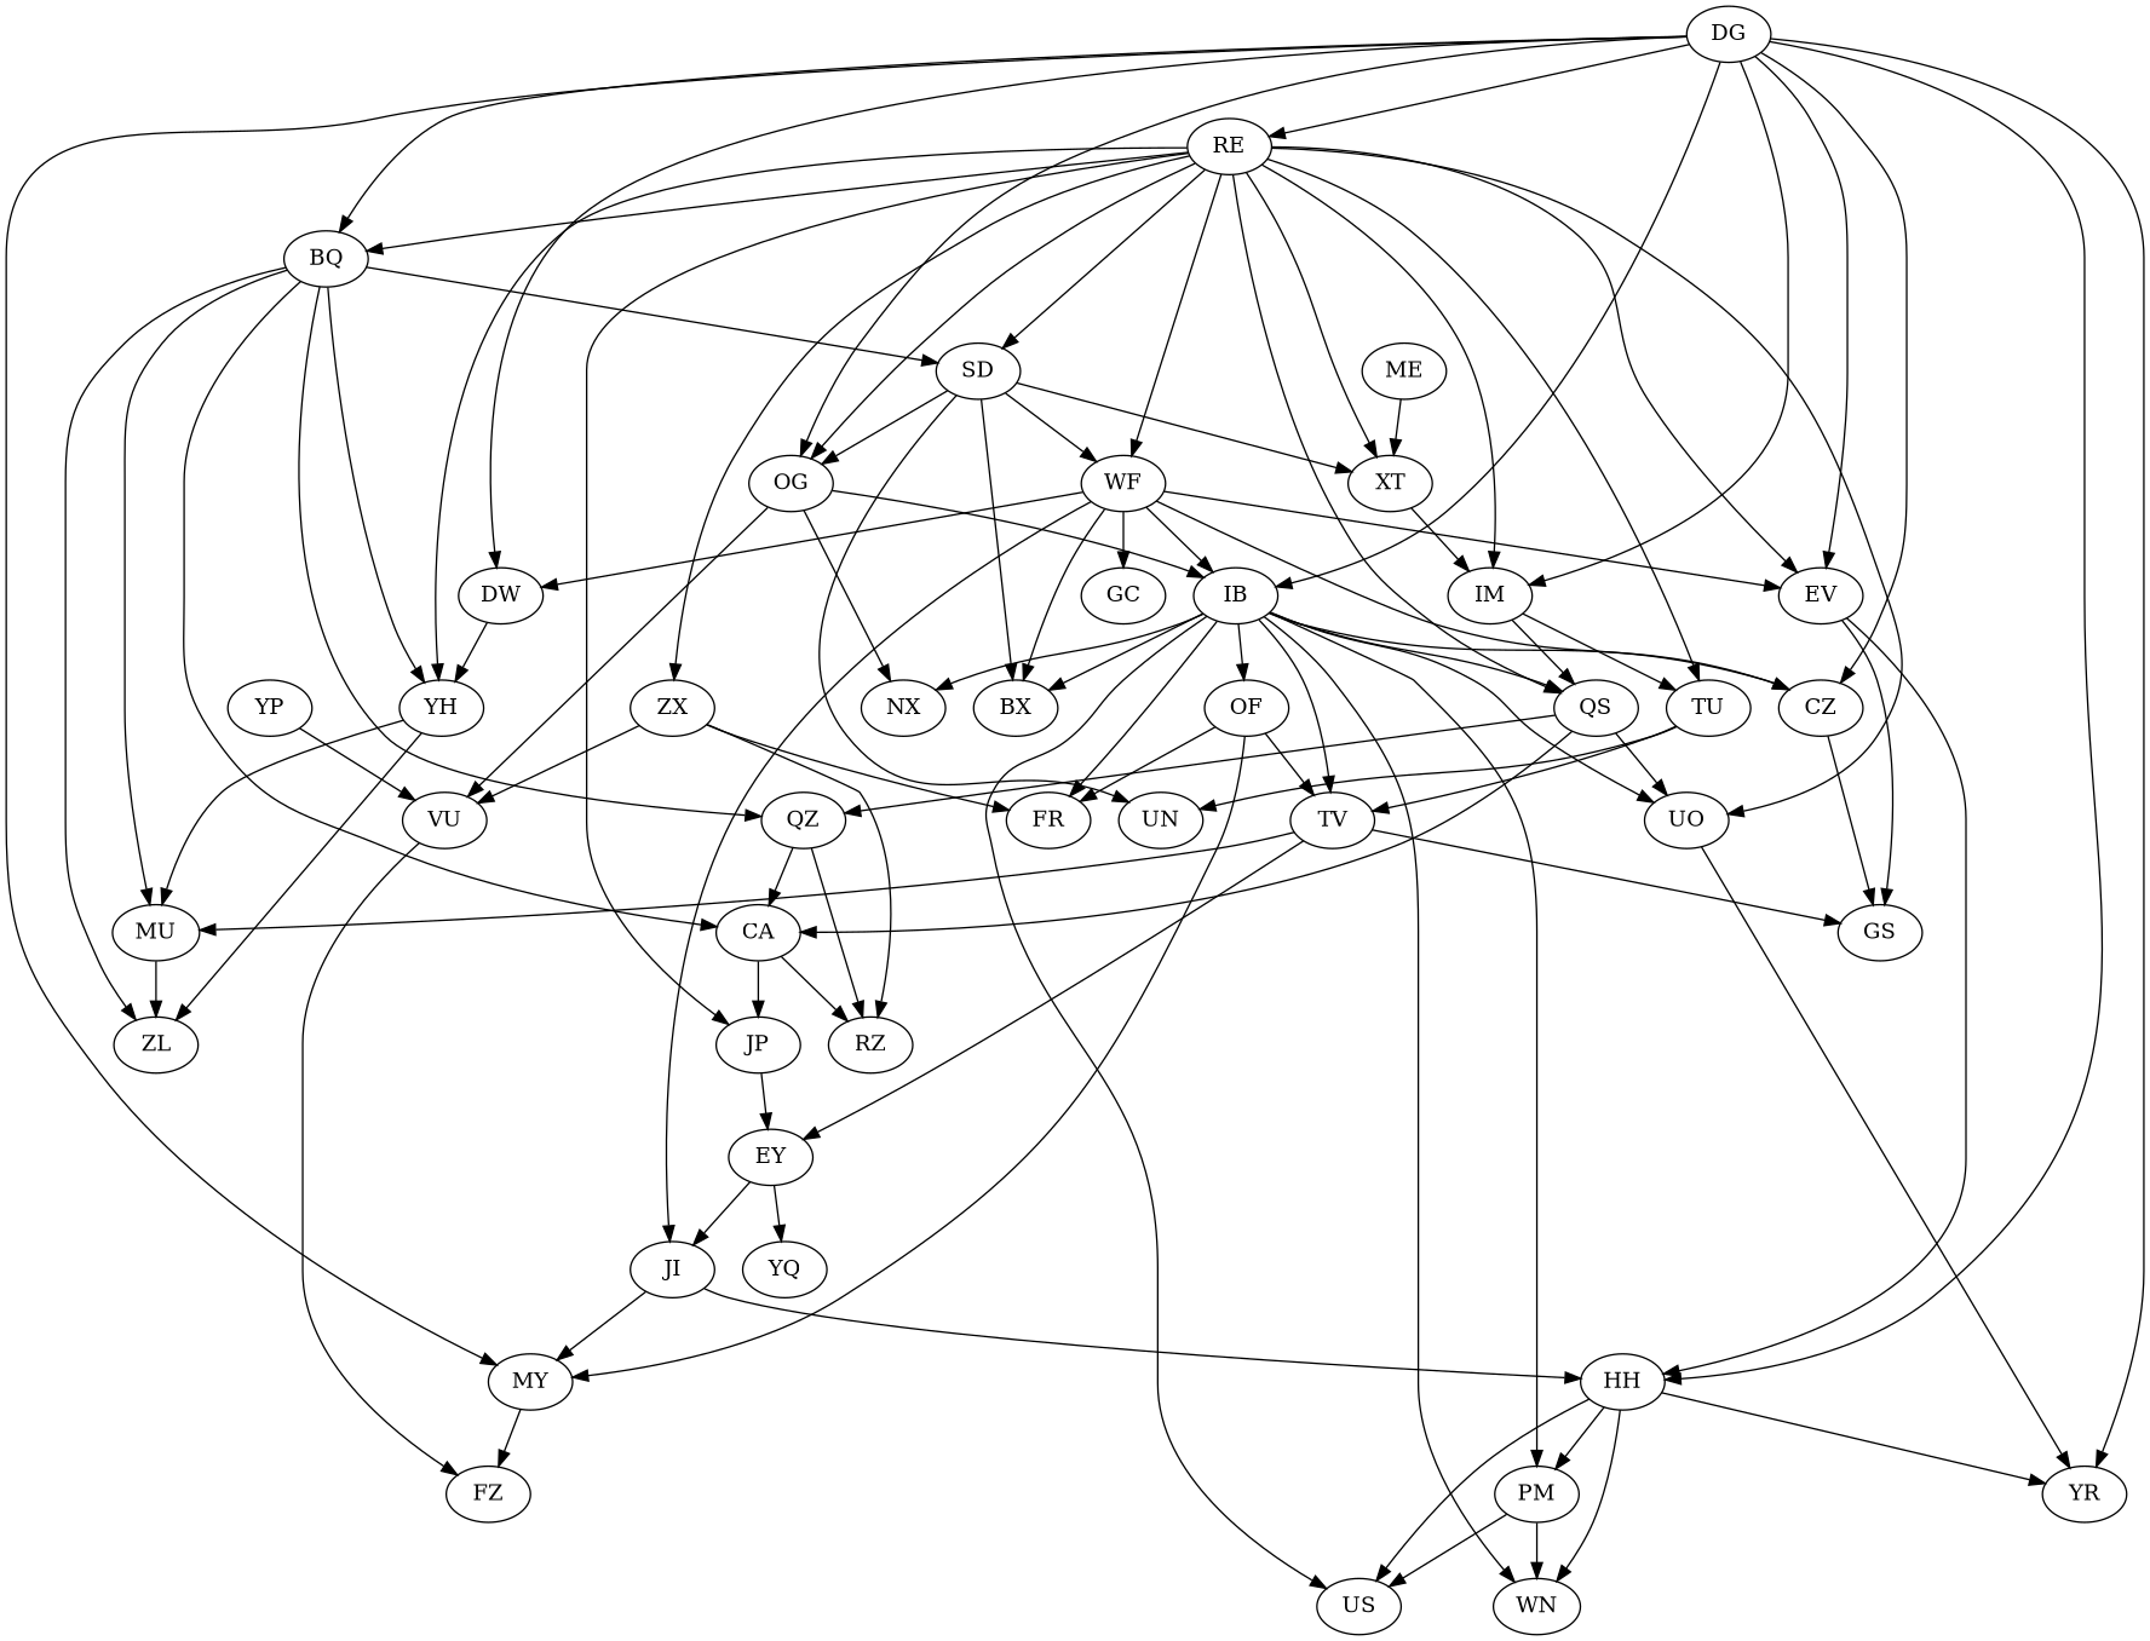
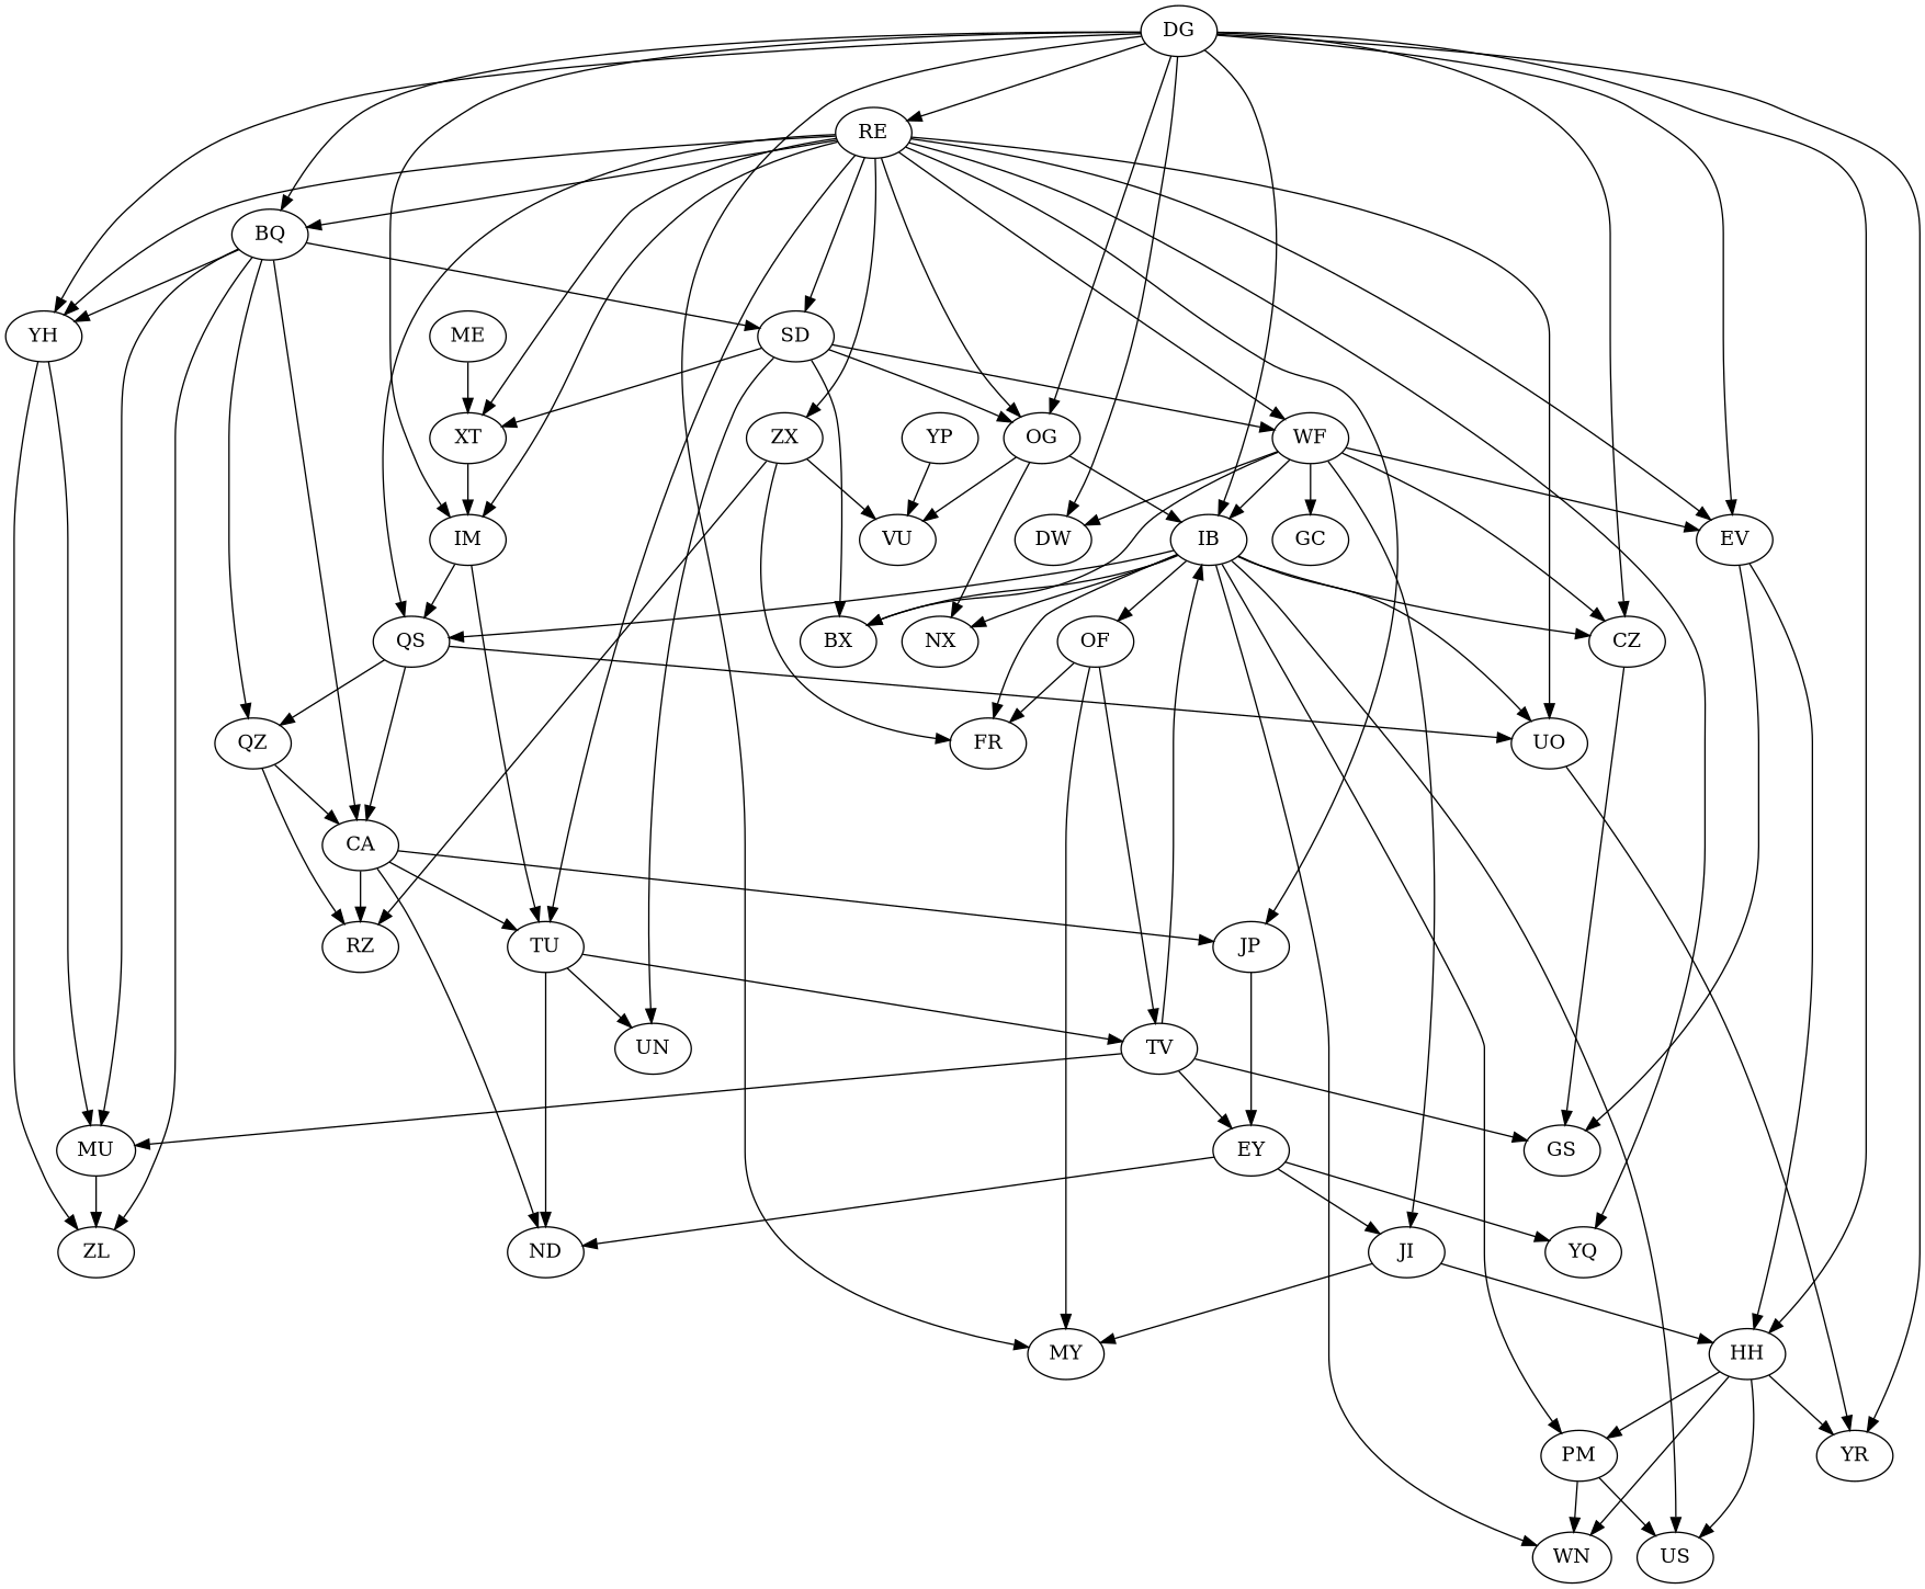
  digraph {
    DG
    DW
    YH
    OG
    EV
    CZ
    HH
    MY
    BQ
    IM
    IB
    RE
    YR
    MU
    ZL
    NX
    VU
    GS
    PM
    WN
    US
-   FZ
    QZ
    CA
    SD
    QS
    TU
    OF
    TV
    FR
    UO
    BX
    YQ
    XT
    ZX
    JP
    WF
    RZ
+   ND
    UN
    EY
    JI
    GC
    YP
    ME
    DG -> DW
-   DW -> YH
+   DG -> YH
    DG -> OG
    DG -> EV
    DG -> CZ
    DG -> HH
    DG -> MY
    DG -> BQ
    DG -> IM
    DG -> IB
    DG -> RE
    DG -> YR
    YH -> MU
    YH -> ZL
    OG -> IB
    OG -> NX
    OG -> VU
    EV -> HH
    EV -> GS
    CZ -> GS
    HH -> YR
    HH -> PM
    HH -> WN
    HH -> US
-   MY -> FZ
    BQ -> YH
    BQ -> MU
    BQ -> ZL
    BQ -> QZ
    BQ -> CA
    BQ -> SD
    IM -> QS
    IM -> TU
    IB -> CZ
    IB -> NX
    IB -> PM
    IB -> WN
    IB -> US
    IB -> QS
    IB -> OF
-   IB -> TV
+   TV -> IB
    IB -> FR
    IB -> UO
    IB -> BX
    RE -> YH
    RE -> OG
    RE -> EV
    RE -> BQ
    RE -> IM
    RE -> SD
    RE -> QS
    RE -> TU
    RE -> UO
+   RE -> YQ
    RE -> XT
    RE -> ZX
    RE -> JP
    RE -> WF
    MU -> ZL
-   VU -> FZ
    PM -> WN
    PM -> US
    QZ -> CA
    QZ -> RZ
+   CA -> TU
    CA -> JP
    CA -> RZ
+   CA -> ND
    SD -> OG
    SD -> BX
    SD -> XT
    SD -> WF
    SD -> UN
    QS -> QZ
    QS -> CA
    QS -> UO
    TU -> TV
+   TU -> ND
    TU -> UN
    OF -> MY
    OF -> TV
    OF -> FR
    TV -> MU
    TV -> GS
    TV -> EY
    UO -> YR
    XT -> IM
    ZX -> VU
    ZX -> FR
    ZX -> RZ
    JP -> EY
    WF -> DW
    WF -> EV
    WF -> CZ
    WF -> IB
    WF -> BX
    WF -> JI
    WF -> GC
    EY -> YQ
+   EY -> ND
    EY -> JI
    JI -> HH
    JI -> MY
    YP -> VU
    ME -> XT
  }
